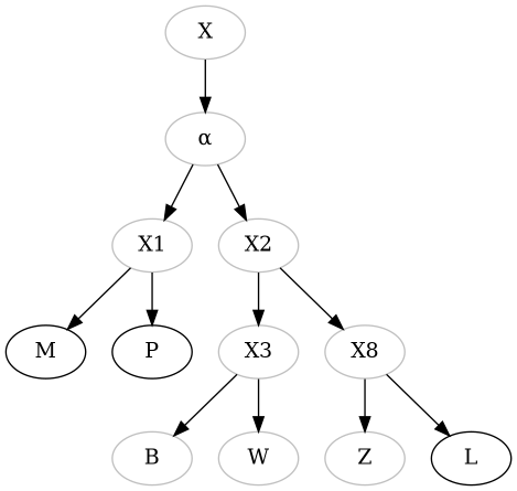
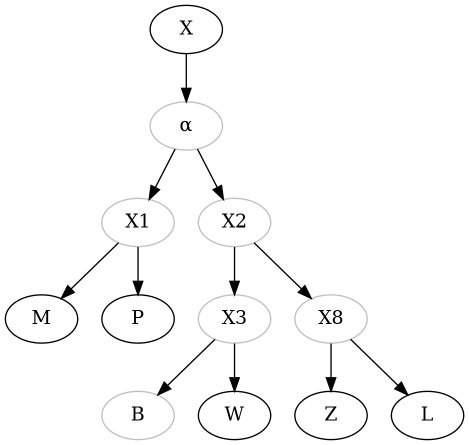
  digraph {
    node [color=grey]
-   n1 [label=X]
+   n1 [color=black label=X]
    n2 [label="α"]
    n3 [label=X1]
    n4 [label=X2]
    M [color=""]
    P [color=""]
    n7 [label=X3]
    n8 [label=X8]
    B
-   W
-   Z
+   W [color=""]
+   Z [color=""]
    L [color=""]
    n1 -> n2
    n2 -> n3
    n2 -> n4
    n3 -> M
    n3 -> P
    n4 -> n7
    n4 -> n8
    n7 -> B
    n7 -> W
    n8 -> Z
    n8 -> L
  }
